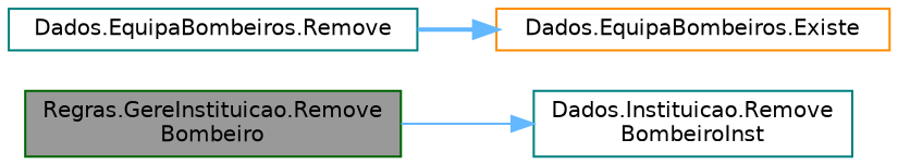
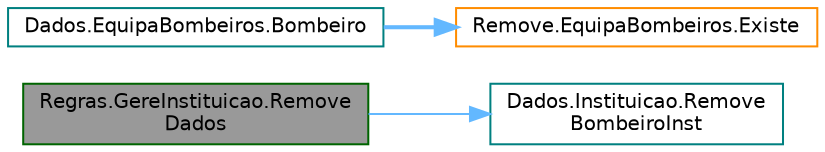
  digraph {
    rankdir=LR
    node [color=teal fillcolor=white fontname=Helvetica fontsize=10 shape=box style=filled]
    edge [color=steelblue1 fontname=Helvetica fontsize=10 labelfontname=Helvetica labelfontsize=10]
-   n1 [color=darkgreen fillcolor=grey60 fontcolor=black height=0.2 label="Regras.GereInstituicao.Remove\lBombeiro" width=0.4]
+   n1 [color=darkgreen fillcolor=grey60 fontcolor=black height=0.2 label="Regras.GereInstituicao.Remove\lDados" width=0.4]
    n2 [height=0.2 label="Dados.Instituicao.Remove\lBombeiroInst" width=0.4]
-   n3 [height=0.2 label="Dados.EquipaBombeiros.Remove" width=0.4]
-   n4 [color=darkorange height=0.2 label="Dados.EquipaBombeiros.Existe" width=0.4]
+   n3 [height=0.2 label="Dados.EquipaBombeiros.Bombeiro" width=0.4]
+   n4 [color=darkorange height=0.2 label="Remove.EquipaBombeiros.Existe" width=0.4]
    n1 -> n2 [style=solid]
    n3 -> n4 [style=bold]
  }
